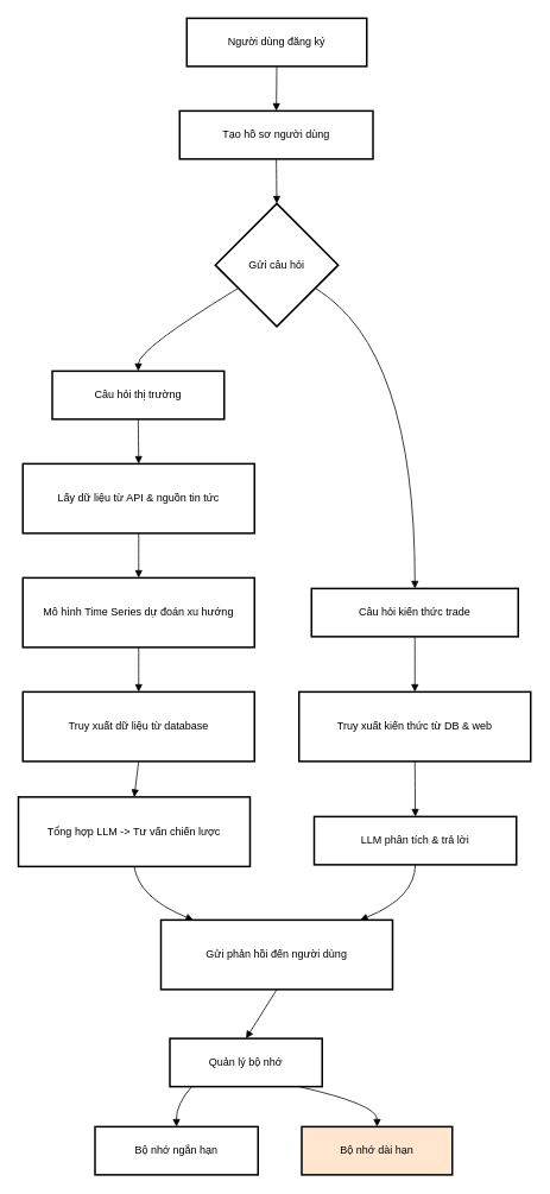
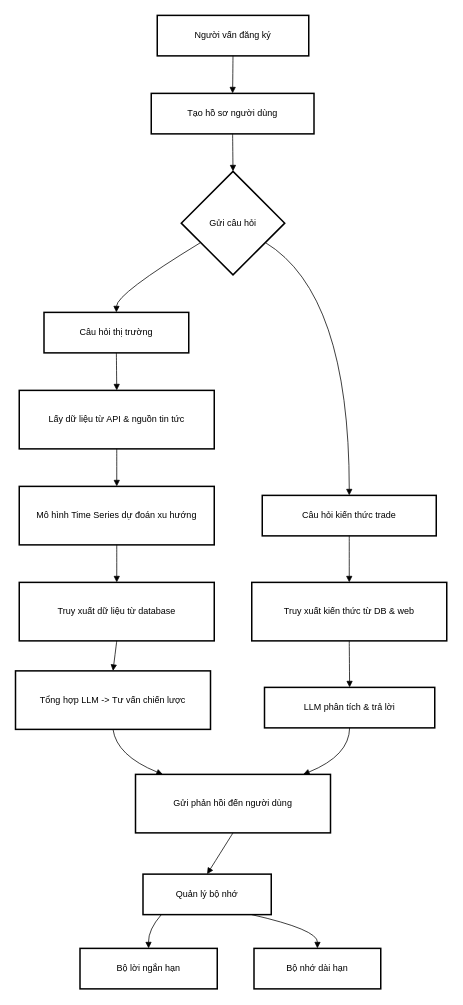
  <mxCell id="0" />
  <mxCell id="1" parent="0" />
- <mxCell id="2" value="Người dùng đăng ký" style="whiteSpace=wrap;strokeWidth=2;" vertex="1" parent="1"><mxGeometry x="209" y="20" width="202" height="54" as="geometry" /></mxCell>
+ <mxCell id="2" value="Người vấn đăng ký" style="whiteSpace=wrap;strokeWidth=2;" vertex="1" parent="1"><mxGeometry x="209" y="20" width="202" height="54" as="geometry" /></mxCell>
  <mxCell id="3" value="Tạo hồ sơ người dùng" style="whiteSpace=wrap;strokeWidth=2;" vertex="1" parent="1"><mxGeometry x="201" y="124" width="217" height="54" as="geometry" /></mxCell>
  <mxCell id="4" value="Gửi câu hỏi" style="rhombus;strokeWidth=2;whiteSpace=wrap;" vertex="1" parent="1"><mxGeometry x="241" y="228" width="138" height="138" as="geometry" /></mxCell>
  <mxCell id="5" value="Câu hỏi thị trường" style="whiteSpace=wrap;strokeWidth=2;" vertex="1" parent="1"><mxGeometry x="58" y="416" width="193" height="54" as="geometry" /></mxCell>
  <mxCell id="6" value="Câu hỏi kiến thức trade" style="whiteSpace=wrap;strokeWidth=2;" vertex="1" parent="1"><mxGeometry x="349" y="660" width="232" height="54" as="geometry" /></mxCell>
  <mxCell id="7" value="Lấy dữ liệu từ API &amp; nguồn tin tức" style="whiteSpace=wrap;strokeWidth=2;" vertex="1" parent="1"><mxGeometry x="25" y="520" width="260" height="78" as="geometry" /></mxCell>
  <mxCell id="8" value="Mô hình Time Series dự đoán xu hướng" style="whiteSpace=wrap;strokeWidth=2;" vertex="1" parent="1"><mxGeometry x="25" y="648" width="260" height="78" as="geometry" /></mxCell>
  <mxCell id="9" value="Truy xuất dữ liệu từ database" style="whiteSpace=wrap;strokeWidth=2;" vertex="1" parent="1"><mxGeometry x="25" y="776" width="260" height="78" as="geometry" /></mxCell>
  <mxCell id="10" value="Tổng hợp LLM -&gt; Tư vấn chiến lược" style="whiteSpace=wrap;strokeWidth=2;" vertex="1" parent="1"><mxGeometry x="20" y="894" width="260" height="78" as="geometry" /></mxCell>
  <mxCell id="11" value="Truy xuất kiến thức từ DB &amp; web" style="whiteSpace=wrap;strokeWidth=2;" vertex="1" parent="1"><mxGeometry x="335" y="776" width="260" height="78" as="geometry" /></mxCell>
  <mxCell id="12" value="LLM phân tích &amp; trả lời" style="whiteSpace=wrap;strokeWidth=2;" vertex="1" parent="1"><mxGeometry x="352" y="916" width="227" height="54" as="geometry" /></mxCell>
  <mxCell id="13" value="Gửi phản hồi đến người dùng" style="whiteSpace=wrap;strokeWidth=2;" vertex="1" parent="1"><mxGeometry x="180" y="1032" width="260" height="78" as="geometry" /></mxCell>
  <mxCell id="14" value="Quản lý bộ nhớ" style="whiteSpace=wrap;strokeWidth=2;" vertex="1" parent="1"><mxGeometry x="190" y="1165" width="171" height="54" as="geometry" /></mxCell>
- <mxCell id="15" value="Bộ nhớ ngắn hạn" style="whiteSpace=wrap;strokeWidth=2;" vertex="1" parent="1"><mxGeometry x="106" y="1264" width="183" height="54" as="geometry" /></mxCell>
- <mxCell id="16" value="Bộ nhớ dài hạn" style="whiteSpace=wrap;strokeWidth=2;fillColor=#ffe6cc;" vertex="1" parent="1"><mxGeometry x="338" y="1264" width="169" height="54" as="geometry" /></mxCell>
+ <mxCell id="15" value="Bộ lời ngắn hạn" style="whiteSpace=wrap;strokeWidth=2;" vertex="1" parent="1"><mxGeometry x="106" y="1264" width="183" height="54" as="geometry" /></mxCell>
+ <mxCell id="16" value="Bộ nhớ dài hạn" style="whiteSpace=wrap;strokeWidth=2;" vertex="1" parent="1"><mxGeometry x="338" y="1264" width="169" height="54" as="geometry" /></mxCell>
  <mxCell id="17" value="" style="curved=1;startArrow=none;endArrow=block;exitX=0.5;exitY=1;entryX=0.5;entryY=0;rounded=0;" edge="1" parent="1" source="2" target="3"><mxGeometry relative="1" as="geometry"><Array as="points" /></mxGeometry></mxCell>
  <mxCell id="18" value="" style="curved=1;startArrow=none;endArrow=block;exitX=0.5;exitY=1;entryX=0.5;entryY=0;rounded=0;" edge="1" parent="1" source="3" target="4"><mxGeometry relative="1" as="geometry"><Array as="points" /></mxGeometry></mxCell>
  <mxCell id="19" value="" style="curved=1;startArrow=none;endArrow=block;exitX=0;exitY=0.8;entryX=0.5;entryY=-0.01;rounded=0;" edge="1" parent="1" source="4" target="5"><mxGeometry relative="1" as="geometry"><Array as="points"><mxPoint x="155" y="391" /></Array></mxGeometry></mxCell>
  <mxCell id="20" value="" style="curved=1;startArrow=none;endArrow=block;exitX=1;exitY=0.8;entryX=0.5;entryY=-0.01;rounded=0;" edge="1" parent="1" source="4" target="6"><mxGeometry relative="1" as="geometry"><Array as="points"><mxPoint x="465" y="391" /></Array></mxGeometry></mxCell>
  <mxCell id="21" value="" style="curved=1;startArrow=none;endArrow=block;exitX=0.5;exitY=0.99;entryX=0.5;entryY=0;rounded=0;" edge="1" parent="1" source="5" target="7"><mxGeometry relative="1" as="geometry"><Array as="points" /></mxGeometry></mxCell>
  <mxCell id="22" value="" style="curved=1;startArrow=none;endArrow=block;exitX=0.5;exitY=1;entryX=0.5;entryY=0;rounded=0;" edge="1" parent="1" source="7" target="8"><mxGeometry relative="1" as="geometry"><Array as="points" /></mxGeometry></mxCell>
  <mxCell id="23" value="" style="curved=1;startArrow=none;endArrow=block;exitX=0.5;exitY=1;entryX=0.5;entryY=0;rounded=0;" edge="1" parent="1" source="8" target="9"><mxGeometry relative="1" as="geometry"><Array as="points" /></mxGeometry></mxCell>
  <mxCell id="24" value="" style="curved=1;startArrow=none;endArrow=block;exitX=0.5;exitY=1;entryX=0.5;entryY=0;rounded=0;" edge="1" parent="1" source="9" target="10"><mxGeometry relative="1" as="geometry"><Array as="points" /></mxGeometry></mxCell>
  <mxCell id="25" value="" style="curved=1;startArrow=none;endArrow=block;exitX=0.5;exitY=0.99;entryX=0.5;entryY=0;rounded=0;" edge="1" parent="1" source="6" target="11"><mxGeometry relative="1" as="geometry"><Array as="points" /></mxGeometry></mxCell>
  <mxCell id="26" value="" style="curved=1;startArrow=none;endArrow=block;exitX=0.5;exitY=1;entryX=0.5;entryY=-0.01;rounded=0;" edge="1" parent="1" source="11" target="12"><mxGeometry relative="1" as="geometry"><Array as="points" /></mxGeometry></mxCell>
  <mxCell id="27" value="" style="curved=1;startArrow=none;endArrow=block;exitX=0.5;exitY=1;entryX=0.14;entryY=0;rounded=0;" edge="1" parent="1" source="10" target="13"><mxGeometry relative="1" as="geometry"><Array as="points"><mxPoint x="155" y="1007" /></Array></mxGeometry></mxCell>
  <mxCell id="28" value="" style="curved=1;startArrow=none;endArrow=block;exitX=0.5;exitY=0.99;entryX=0.86;entryY=0;rounded=0;" edge="1" parent="1" source="12" target="13"><mxGeometry relative="1" as="geometry"><Array as="points"><mxPoint x="465" y="1007" /></Array></mxGeometry></mxCell>
  <mxCell id="29" value="" style="curved=1;startArrow=none;endArrow=block;exitX=0.5;exitY=1;entryX=0.5;entryY=-0.01;rounded=0;" edge="1" parent="1" source="13" target="14"><mxGeometry relative="1" as="geometry"><Array as="points" /></mxGeometry></mxCell>
  <mxCell id="30" value="" style="curved=1;startArrow=none;endArrow=block;exitX=0.15;exitY=0.99;entryX=0.5;entryY=-0.01;rounded=0;" edge="1" parent="1" source="14" target="15"><mxGeometry relative="1" as="geometry"><Array as="points"><mxPoint x="197" y="1239" /></Array></mxGeometry></mxCell>
  <mxCell id="31" value="" style="curved=1;startArrow=none;endArrow=block;exitX=0.84;exitY=0.99;entryX=0.5;entryY=-0.01;rounded=0;" edge="1" parent="1" source="14" target="16"><mxGeometry relative="1" as="geometry"><Array as="points"><mxPoint x="423" y="1239" /></Array></mxGeometry></mxCell>
